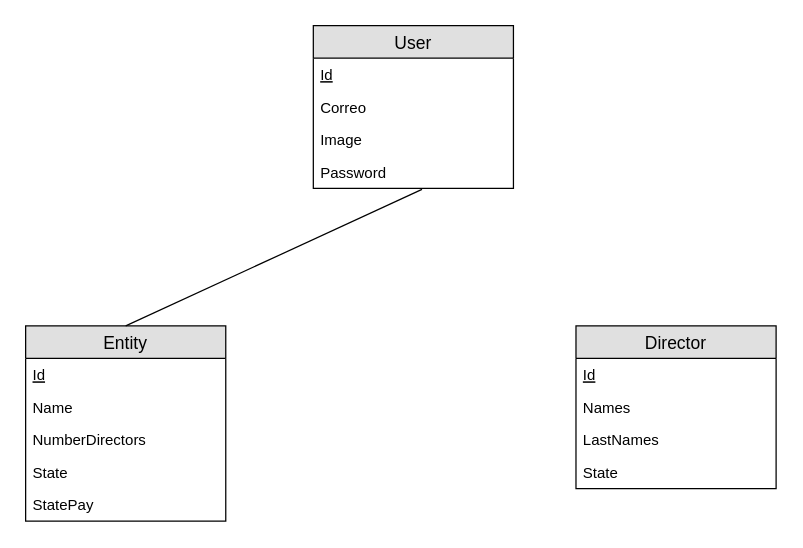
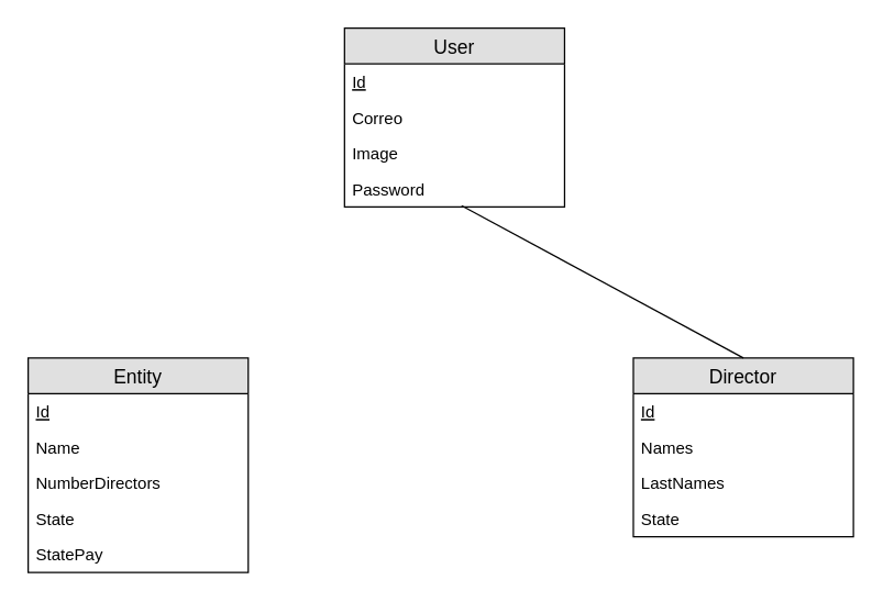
  <mxCell id="0" />
  <mxCell id="1" parent="0" />
  <mxCell id="2" value="Entity" style="swimlane;fontStyle=0;childLayout=stackLayout;horizontal=1;startSize=26;fillColor=#e0e0e0;horizontalStack=0;resizeParent=1;resizeParentMax=0;resizeLast=0;collapsible=1;marginBottom=0;swimlaneFillColor=#ffffff;align=center;fontSize=14;" vertex="1" parent="1"><mxGeometry x="20" y="260" width="160" height="156" as="geometry" /></mxCell>
  <mxCell id="3" value="Id" style="text;strokeColor=none;fillColor=none;spacingLeft=4;spacingRight=4;overflow=hidden;rotatable=0;points=[[0,0.5],[1,0.5]];portConstraint=eastwest;fontSize=12;fontStyle=4" vertex="1" parent="2"><mxGeometry y="26" width="160" height="26" as="geometry" /></mxCell>
  <mxCell id="4" value="Name" style="text;strokeColor=none;fillColor=none;spacingLeft=4;spacingRight=4;overflow=hidden;rotatable=0;points=[[0,0.5],[1,0.5]];portConstraint=eastwest;fontSize=12;" vertex="1" parent="2"><mxGeometry y="52" width="160" height="26" as="geometry" /></mxCell>
  <mxCell id="5" value="NumberDirectors" style="text;strokeColor=none;fillColor=none;spacingLeft=4;spacingRight=4;overflow=hidden;rotatable=0;points=[[0,0.5],[1,0.5]];portConstraint=eastwest;fontSize=12;" vertex="1" parent="2"><mxGeometry y="78" width="160" height="26" as="geometry" /></mxCell>
  <mxCell id="6" value="State" style="text;strokeColor=none;fillColor=none;spacingLeft=4;spacingRight=4;overflow=hidden;rotatable=0;points=[[0,0.5],[1,0.5]];portConstraint=eastwest;fontSize=12;" vertex="1" parent="2"><mxGeometry y="104" width="160" height="26" as="geometry" /></mxCell>
  <mxCell id="7" value="StatePay" style="text;strokeColor=none;fillColor=none;spacingLeft=4;spacingRight=4;overflow=hidden;rotatable=0;points=[[0,0.5],[1,0.5]];portConstraint=eastwest;fontSize=12;" vertex="1" parent="2"><mxGeometry y="130" width="160" height="26" as="geometry" /></mxCell>
  <mxCell id="8" value="User" style="swimlane;fontStyle=0;childLayout=stackLayout;horizontal=1;startSize=26;fillColor=#e0e0e0;horizontalStack=0;resizeParent=1;resizeParentMax=0;resizeLast=0;collapsible=1;marginBottom=0;swimlaneFillColor=#ffffff;align=center;fontSize=14;" vertex="1" parent="1"><mxGeometry x="250" width="160" height="130" as="geometry" y="20" /></mxCell>
  <mxCell id="9" value="Id" style="text;strokeColor=none;fillColor=none;spacingLeft=4;spacingRight=4;overflow=hidden;rotatable=0;points=[[0,0.5],[1,0.5]];portConstraint=eastwest;fontSize=12;fontStyle=4" vertex="1" parent="8"><mxGeometry y="26" width="160" height="26" as="geometry" /></mxCell>
  <mxCell id="10" value="Correo" style="text;strokeColor=none;fillColor=none;spacingLeft=4;spacingRight=4;overflow=hidden;rotatable=0;points=[[0,0.5],[1,0.5]];portConstraint=eastwest;fontSize=12;" vertex="1" parent="8"><mxGeometry y="52" width="160" height="26" as="geometry" /></mxCell>
  <mxCell id="11" value="Image" style="text;strokeColor=none;fillColor=none;spacingLeft=4;spacingRight=4;overflow=hidden;rotatable=0;points=[[0,0.5],[1,0.5]];portConstraint=eastwest;fontSize=12;" vertex="1" parent="8"><mxGeometry y="78" width="160" height="26" as="geometry" /></mxCell>
  <mxCell id="12" value="Password" style="text;strokeColor=none;fillColor=none;spacingLeft=4;spacingRight=4;overflow=hidden;rotatable=0;points=[[0,0.5],[1,0.5]];portConstraint=eastwest;fontSize=12;" vertex="1" parent="8"><mxGeometry y="104" width="160" height="26" as="geometry" /></mxCell>
  <mxCell id="13" value="Director" style="swimlane;fontStyle=0;childLayout=stackLayout;horizontal=1;startSize=26;fillColor=#e0e0e0;horizontalStack=0;resizeParent=1;resizeParentMax=0;resizeLast=0;collapsible=1;marginBottom=0;swimlaneFillColor=#ffffff;align=center;fontSize=14;" vertex="1" parent="1"><mxGeometry x="460" y="260" width="160" height="130" as="geometry" /></mxCell>
  <mxCell id="14" value="Id" style="text;strokeColor=none;fillColor=none;spacingLeft=4;spacingRight=4;overflow=hidden;rotatable=0;points=[[0,0.5],[1,0.5]];portConstraint=eastwest;fontSize=12;fontStyle=4" vertex="1" parent="13"><mxGeometry y="26" width="160" height="26" as="geometry" /></mxCell>
  <mxCell id="15" value="Names" style="text;strokeColor=none;fillColor=none;spacingLeft=4;spacingRight=4;overflow=hidden;rotatable=0;points=[[0,0.5],[1,0.5]];portConstraint=eastwest;fontSize=12;" vertex="1" parent="13"><mxGeometry y="52" width="160" height="26" as="geometry" /></mxCell>
  <mxCell id="16" value="LastNames" style="text;strokeColor=none;fillColor=none;spacingLeft=4;spacingRight=4;overflow=hidden;rotatable=0;points=[[0,0.5],[1,0.5]];portConstraint=eastwest;fontSize=12;" vertex="1" parent="13"><mxGeometry y="78" width="160" height="26" as="geometry" /></mxCell>
  <mxCell id="17" value="State" style="text;strokeColor=none;fillColor=none;spacingLeft=4;spacingRight=4;overflow=hidden;rotatable=0;points=[[0,0.5],[1,0.5]];portConstraint=eastwest;fontSize=12;" vertex="1" parent="13"><mxGeometry y="104" width="160" height="26" as="geometry" /></mxCell>
- <mxCell id="18" value="" style="endArrow=none;html=1;exitX=0.5;exitY=0;exitDx=0;exitDy=0;entryX=0.543;entryY=1.034;entryDx=0;entryDy=0;entryPerimeter=0;" edge="1" parent="1" source="2" target="12"><mxGeometry width="50" height="50" relative="1" as="geometry"><mxPoint x="120" y="240" as="sourcePoint" /><mxPoint x="170" y="190" as="targetPoint" /></mxGeometry></mxCell>
+ <mxCell id="19" value="" style="endArrow=none;html=1;exitX=0.5;exitY=0;exitDx=0;exitDy=0;entryX=0.532;entryY=0.966;entryDx=0;entryDy=0;entryPerimeter=0;" edge="1" parent="1" source="13" target="12"><mxGeometry width="50" height="50" relative="1" as="geometry"><mxPoint x="540" y="270" as="sourcePoint" /><mxPoint x="590" y="220" as="targetPoint" /></mxGeometry></mxCell>
